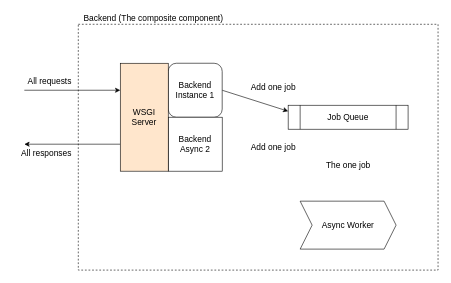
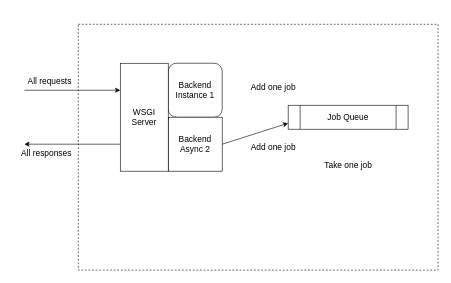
  <mxCell id="0" />
  <mxCell id="1" parent="0" />
  <mxCell id="2" value="" style="rounded=0;whiteSpace=wrap;html=1;shadow=0;fillColor=none;gradientColor=none;fontSize=14;align=center;dashed=1;" parent="1" vertex="1"><mxGeometry x="130" y="40" width="600" height="410" as="geometry" /></mxCell>
- <mxCell id="3" style="rounded=0;orthogonalLoop=1;jettySize=auto;html=1;exitX=0;exitY=0.25;exitDx=0;exitDy=0;entryX=1;entryY=0.5;entryDx=0;entryDy=0;startArrow=classic;startFill=1;endArrow=none;endFill=0;strokeWidth=1;fontSize=14;" parent="1" source="5" target="4" edge="1"><mxGeometry relative="1" as="geometry" /></mxCell>
  <mxCell id="4" value="Backend&lt;br&gt;Instance 1" style="whiteSpace=wrap;html=1;aspect=fixed;shadow=0;fontSize=14;rounded=1;" parent="1" vertex="1"><mxGeometry x="280" y="105" width="90" height="90" as="geometry" /></mxCell>
  <mxCell id="5" value="Job Queue" style="shape=process;whiteSpace=wrap;html=1;backgroundOutline=1;shadow=0;fillColor=#FFFFFF;gradientColor=none;fontSize=14;" parent="1" vertex="1"><mxGeometry x="480" y="175" width="200" height="40" as="geometry" /></mxCell>
- <mxCell id="6" value="Async Worker" style="shape=step;perimeter=stepPerimeter;whiteSpace=wrap;html=1;fixedSize=1;shadow=0;fillColor=#FFFFFF;gradientColor=none;fontSize=14;" parent="1" vertex="1"><mxGeometry x="500" y="335" width="160" height="80" as="geometry" /></mxCell>
- <mxCell id="7" value="The one job" style="text;html=1;align=center;verticalAlign=middle;resizable=0;points=[];autosize=1;fontSize=14;" parent="1" vertex="1"><mxGeometry x="535" y="265" width="90" height="20" as="geometry" /></mxCell>
- <mxCell id="8" value="Backend (The composite component)" style="text;html=1;align=center;verticalAlign=middle;resizable=0;points=[];autosize=1;fontSize=14;" parent="1" vertex="1"><mxGeometry x="130" y="20" width="250" height="20" as="geometry" /></mxCell>
+ <mxCell id="7" value="Take one job" style="text;html=1;align=center;verticalAlign=middle;resizable=0;points=[];autosize=1;fontSize=14;" parent="1" vertex="1"><mxGeometry x="535" y="265" width="90" height="20" as="geometry" /></mxCell>
+ <mxCell id="9" style="rounded=0;orthogonalLoop=1;jettySize=auto;html=1;exitX=0;exitY=0.75;exitDx=0;exitDy=0;startArrow=classic;startFill=1;endArrow=none;endFill=0;strokeWidth=1;fontSize=14;entryX=1;entryY=0.5;entryDx=0;entryDy=0;" parent="1" source="5" target="10" edge="1"><mxGeometry relative="1" as="geometry"><mxPoint x="480" y="195" as="sourcePoint" /></mxGeometry></mxCell>
  <mxCell id="10" value="Backend&lt;br&gt;Async 2" style="whiteSpace=wrap;html=1;aspect=fixed;shadow=0;fontSize=14;" parent="1" vertex="1"><mxGeometry x="280" y="195" width="90" height="90" as="geometry" /></mxCell>
  <mxCell id="11" style="edgeStyle=none;rounded=0;orthogonalLoop=1;jettySize=auto;html=1;exitX=0;exitY=0.25;exitDx=0;exitDy=0;startArrow=classic;startFill=1;endArrow=none;endFill=0;strokeWidth=1;fontSize=14;" parent="1" source="13" edge="1"><mxGeometry relative="1" as="geometry"><mxPoint x="40" y="150" as="targetPoint" /></mxGeometry></mxCell>
  <mxCell id="12" style="edgeStyle=none;rounded=0;orthogonalLoop=1;jettySize=auto;html=1;startArrow=classic;startFill=1;endArrow=none;endFill=0;strokeWidth=1;fontSize=14;entryX=0;entryY=0.75;entryDx=0;entryDy=0;" parent="1" target="13" edge="1"><mxGeometry relative="1" as="geometry"><mxPoint x="40" y="240" as="sourcePoint" /></mxGeometry></mxCell>
- <mxCell id="13" value="WSGI Server" style="rounded=0;whiteSpace=wrap;html=1;shadow=0;fontSize=14;align=center;fillColor=#ffe6cc;" parent="1" vertex="1"><mxGeometry x="200" y="105" width="80" height="180" as="geometry" /></mxCell>
+ <mxCell id="13" value="WSGI Server" style="rounded=0;whiteSpace=wrap;html=1;shadow=0;fontSize=14;align=center;" parent="1" vertex="1"><mxGeometry x="200" y="105" width="80" height="180" as="geometry" /></mxCell>
  <mxCell id="14" value="Add one job" style="text;html=1;align=center;verticalAlign=middle;resizable=0;points=[];autosize=1;fontSize=14;" parent="1" vertex="1"><mxGeometry x="410" y="135" width="90" height="20" as="geometry" /></mxCell>
  <mxCell id="15" value="Add one job" style="text;html=1;align=center;verticalAlign=middle;resizable=0;points=[];autosize=1;fontSize=14;" parent="1" vertex="1"><mxGeometry x="410" y="235" width="90" height="20" as="geometry" /></mxCell>
  <mxCell id="16" value="All requests" style="text;html=1;align=right;verticalAlign=middle;resizable=0;points=[];autosize=1;fontSize=14;" parent="1" vertex="1"><mxGeometry x="30" y="125" width="90" height="20" as="geometry" /></mxCell>
  <mxCell id="17" value="All responses" style="text;html=1;align=right;verticalAlign=middle;resizable=0;points=[];autosize=1;fontSize=14;" parent="1" vertex="1"><mxGeometry x="20" y="245" width="100" height="20" as="geometry" /></mxCell>
